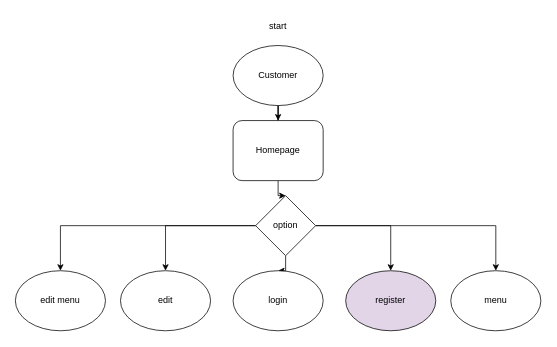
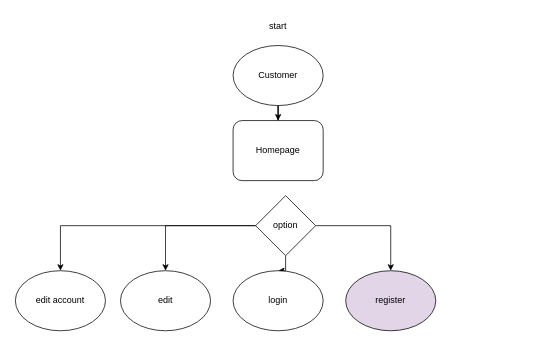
  <mxCell id="0" />
  <mxCell id="1" parent="0" />
  <mxCell id="2" value="start" style="text;html=1;strokeColor=none;fillColor=none;align=center;verticalAlign=middle;whiteSpace=wrap;rounded=0;" vertex="1" parent="1"><mxGeometry x="340" y="20" width="60" height="30" as="geometry" /></mxCell>
  <mxCell id="3" style="edgeStyle=orthogonalEdgeStyle;rounded=0;orthogonalLoop=1;jettySize=auto;html=1;entryX=0.5;entryY=0;entryDx=0;entryDy=0;" edge="1" parent="1" source="4" target="6"><mxGeometry relative="1" as="geometry" /></mxCell>
  <mxCell id="4" value="Customer" style="ellipse;whiteSpace=wrap;html=1;" vertex="1" parent="1"><mxGeometry x="310" y="60" width="120" height="80" as="geometry" /></mxCell>
- <mxCell id="5" value="" style="edgeStyle=orthogonalEdgeStyle;rounded=0;orthogonalLoop=1;jettySize=auto;html=1;" edge="1" parent="1" source="6" target="13"><mxGeometry relative="1" as="geometry" /></mxCell>
  <mxCell id="6" value="Homepage" style="whiteSpace=wrap;html=1;rounded=1;" vertex="1" parent="1"><mxGeometry x="310" y="160" width="120" height="80" as="geometry" /></mxCell>
- <mxCell id="7" value="edit menu" style="ellipse;whiteSpace=wrap;html=1;" vertex="1" parent="1"><mxGeometry x="20" y="360" width="120" height="80" as="geometry" /></mxCell>
+ <mxCell id="7" value="edit account" style="ellipse;whiteSpace=wrap;html=1;" vertex="1" parent="1"><mxGeometry x="20" y="360" width="120" height="80" as="geometry" /></mxCell>
  <mxCell id="8" value="" style="edgeStyle=orthogonalEdgeStyle;rounded=0;orthogonalLoop=1;jettySize=auto;html=1;" edge="1" parent="1" source="13" target="15"><mxGeometry relative="1" as="geometry" /></mxCell>
  <mxCell id="9" style="edgeStyle=orthogonalEdgeStyle;rounded=0;orthogonalLoop=1;jettySize=auto;html=1;entryX=0.5;entryY=0;entryDx=0;entryDy=0;" edge="1" parent="1" source="13" target="16"><mxGeometry relative="1" as="geometry" /></mxCell>
- <mxCell id="10" style="edgeStyle=orthogonalEdgeStyle;rounded=0;orthogonalLoop=1;jettySize=auto;html=1;entryX=0.5;entryY=0;entryDx=0;entryDy=0;" edge="1" parent="1" source="13" target="17"><mxGeometry relative="1" as="geometry" /></mxCell>
  <mxCell id="11" style="edgeStyle=orthogonalEdgeStyle;rounded=0;orthogonalLoop=1;jettySize=auto;html=1;entryX=0.5;entryY=0;entryDx=0;entryDy=0;" edge="1" parent="1" source="13" target="14"><mxGeometry relative="1" as="geometry" /></mxCell>
  <mxCell id="12" style="edgeStyle=orthogonalEdgeStyle;rounded=0;orthogonalLoop=1;jettySize=auto;html=1;entryX=0.5;entryY=0;entryDx=0;entryDy=0;" edge="1" parent="1" source="13" target="7"><mxGeometry relative="1" as="geometry" /></mxCell>
  <mxCell id="13" value="option" style="rhombus;whiteSpace=wrap;html=1;" vertex="1" parent="1"><mxGeometry x="340" y="260" width="80" height="80" as="geometry" /></mxCell>
  <mxCell id="14" value="edit" style="ellipse;whiteSpace=wrap;html=1;" vertex="1" parent="1"><mxGeometry x="160" y="360" width="120" height="80" as="geometry" /></mxCell>
  <mxCell id="15" value="login" style="ellipse;whiteSpace=wrap;html=1;" vertex="1" parent="1"><mxGeometry x="310" y="360" width="120" height="80" as="geometry" /></mxCell>
  <mxCell id="16" value="register" style="ellipse;whiteSpace=wrap;html=1;fillColor=#e1d5e7;" vertex="1" parent="1"><mxGeometry x="460" y="360" width="120" height="80" as="geometry" /></mxCell>
- <mxCell id="17" value="menu" style="ellipse;whiteSpace=wrap;html=1;" vertex="1" parent="1"><mxGeometry x="600" y="360" width="120" height="80" as="geometry" /></mxCell>
